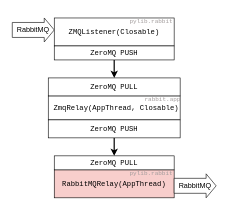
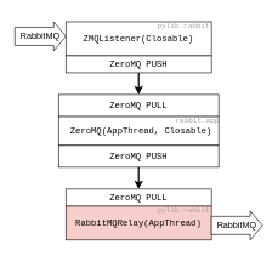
  <mxCell id="0" />
  <mxCell id="1" parent="0" />
  <mxCell id="2" value="RabbitMQ" style="shape=singleArrow;whiteSpace=wrap;html=1;arrowWidth=0.625;arrowSize=0.238;" parent="1" vertex="1"><mxGeometry x="20" y="29" width="70" height="40" as="geometry" /></mxCell>
  <mxCell id="3" value="" style="endArrow=classic;html=1;fontFamily=Courier New;strokeWidth=2;entryX=0.5;entryY=0;entryDx=0;entryDy=0;exitX=0.5;exitY=1;exitDx=0;exitDy=0;" edge="1" parent="1" source="7" target="17"><mxGeometry width="50" height="50" relative="1" as="geometry"><mxPoint x="190" y="119" as="sourcePoint" /><mxPoint x="190" y="159" as="targetPoint" /></mxGeometry></mxCell>
  <mxCell id="4" value="" style="group" vertex="1" connectable="0" parent="1"><mxGeometry x="90" y="29" width="200" height="70" as="geometry" /></mxCell>
  <mxCell id="5" value="" style="group" vertex="1" connectable="0" parent="4"><mxGeometry y="-8" width="200" height="78" as="geometry" /></mxCell>
  <mxCell id="6" value="&lt;font face=&quot;Courier New&quot;&gt;ZMQListener(Closable)&lt;/font&gt;" style="rounded=0;whiteSpace=wrap;html=1;" vertex="1" parent="5"><mxGeometry y="8" width="200" height="46.667" as="geometry" /></mxCell>
  <mxCell id="7" value="&lt;font face=&quot;Courier New&quot;&gt;ZeroMQ PUSH&lt;/font&gt;" style="rounded=0;whiteSpace=wrap;html=1;" vertex="1" parent="5"><mxGeometry y="54.667" width="200" height="23.333" as="geometry" /></mxCell>
  <mxCell id="8" value="&lt;font color=&quot;#a19b9b&quot; style=&quot;font-size: 10px;&quot;&gt;pylib.rabbit&lt;/font&gt;" style="text;html=1;strokeColor=none;fillColor=none;align=center;verticalAlign=middle;whiteSpace=wrap;rounded=0;fontFamily=Courier New;fontSize=10;" vertex="1" parent="5"><mxGeometry x="132" y="-1" width="60" height="30" as="geometry" /></mxCell>
  <mxCell id="9" value="" style="group" vertex="1" connectable="0" parent="1"><mxGeometry x="90" y="258.997" width="200" height="70" as="geometry" /></mxCell>
  <mxCell id="10" value="&lt;font face=&quot;Courier New&quot;&gt;RabbitMQRelay(AppThread)&lt;/font&gt;" style="rounded=0;whiteSpace=wrap;html=1;fillColor=#f8cecc;" vertex="1" parent="9"><mxGeometry y="23.333" width="200" height="46.667" as="geometry" /></mxCell>
  <mxCell id="11" value="&lt;font face=&quot;Courier New&quot;&gt;ZeroMQ PULL&lt;/font&gt;" style="rounded=0;whiteSpace=wrap;html=1;" vertex="1" parent="9"><mxGeometry width="200" height="23.333" as="geometry" /></mxCell>
  <mxCell id="12" value="&lt;font color=&quot;#a19b9b&quot; style=&quot;font-size: 10px;&quot;&gt;pylib.rabbit&lt;/font&gt;" style="text;html=1;strokeColor=none;fillColor=none;align=center;verticalAlign=middle;whiteSpace=wrap;rounded=0;fontFamily=Courier New;fontSize=10;" vertex="1" parent="9"><mxGeometry x="132" y="14.003" width="60" height="30" as="geometry" /></mxCell>
  <mxCell id="13" value="RabbitMQ" style="shape=singleArrow;whiteSpace=wrap;html=1;arrowWidth=0.625;arrowSize=0.238;" vertex="1" parent="1"><mxGeometry x="290" y="289" width="70" height="40" as="geometry" /></mxCell>
  <mxCell id="14" value="" style="endArrow=classic;html=1;fontFamily=Courier New;strokeWidth=2;entryX=0.5;entryY=0;entryDx=0;entryDy=0;exitX=0.5;exitY=1;exitDx=0;exitDy=0;" edge="1" parent="1" source="18" target="11"><mxGeometry width="50" height="50" relative="1" as="geometry"><mxPoint x="190" y="249" as="sourcePoint" /><mxPoint x="200" y="139" as="targetPoint" /></mxGeometry></mxCell>
  <mxCell id="15" value="" style="group" vertex="1" connectable="0" parent="1"><mxGeometry x="80" y="129" width="220" height="100" as="geometry" /></mxCell>
- <mxCell id="16" value="&lt;font face=&quot;Courier New&quot;&gt;&amp;nbsp;ZmqRelay(AppThread, Closable)&lt;/font&gt;" style="rounded=0;whiteSpace=wrap;html=1;" vertex="1" parent="15"><mxGeometry y="30" width="220.0" height="40" as="geometry" /></mxCell>
+ <mxCell id="16" value="&lt;font face=&quot;Courier New&quot;&gt;&amp;nbsp;ZeroMQ(AppThread, Closable)&lt;/font&gt;" style="rounded=0;whiteSpace=wrap;html=1;" vertex="1" parent="15"><mxGeometry y="30" width="220.0" height="40" as="geometry" /></mxCell>
  <mxCell id="17" value="&lt;font face=&quot;Courier New&quot;&gt;ZeroMQ PULL&lt;/font&gt;" style="rounded=0;whiteSpace=wrap;html=1;" vertex="1" parent="15"><mxGeometry width="220.0" height="30" as="geometry" /></mxCell>
  <mxCell id="18" value="&lt;font face=&quot;Courier New&quot;&gt;ZeroMQ PUSH&lt;/font&gt;" style="rounded=0;whiteSpace=wrap;html=1;" vertex="1" parent="15"><mxGeometry y="70" width="220.0" height="30" as="geometry" /></mxCell>
  <mxCell id="19" value="&lt;font color=&quot;#a19b9b&quot; style=&quot;font-size: 10px;&quot;&gt;rabbit.app&lt;/font&gt;" style="text;html=1;strokeColor=none;fillColor=none;align=center;verticalAlign=middle;whiteSpace=wrap;rounded=0;fontFamily=Courier New;fontSize=10;" vertex="1" parent="15"><mxGeometry x="161" y="21" width="60" height="30" as="geometry" /></mxCell>
